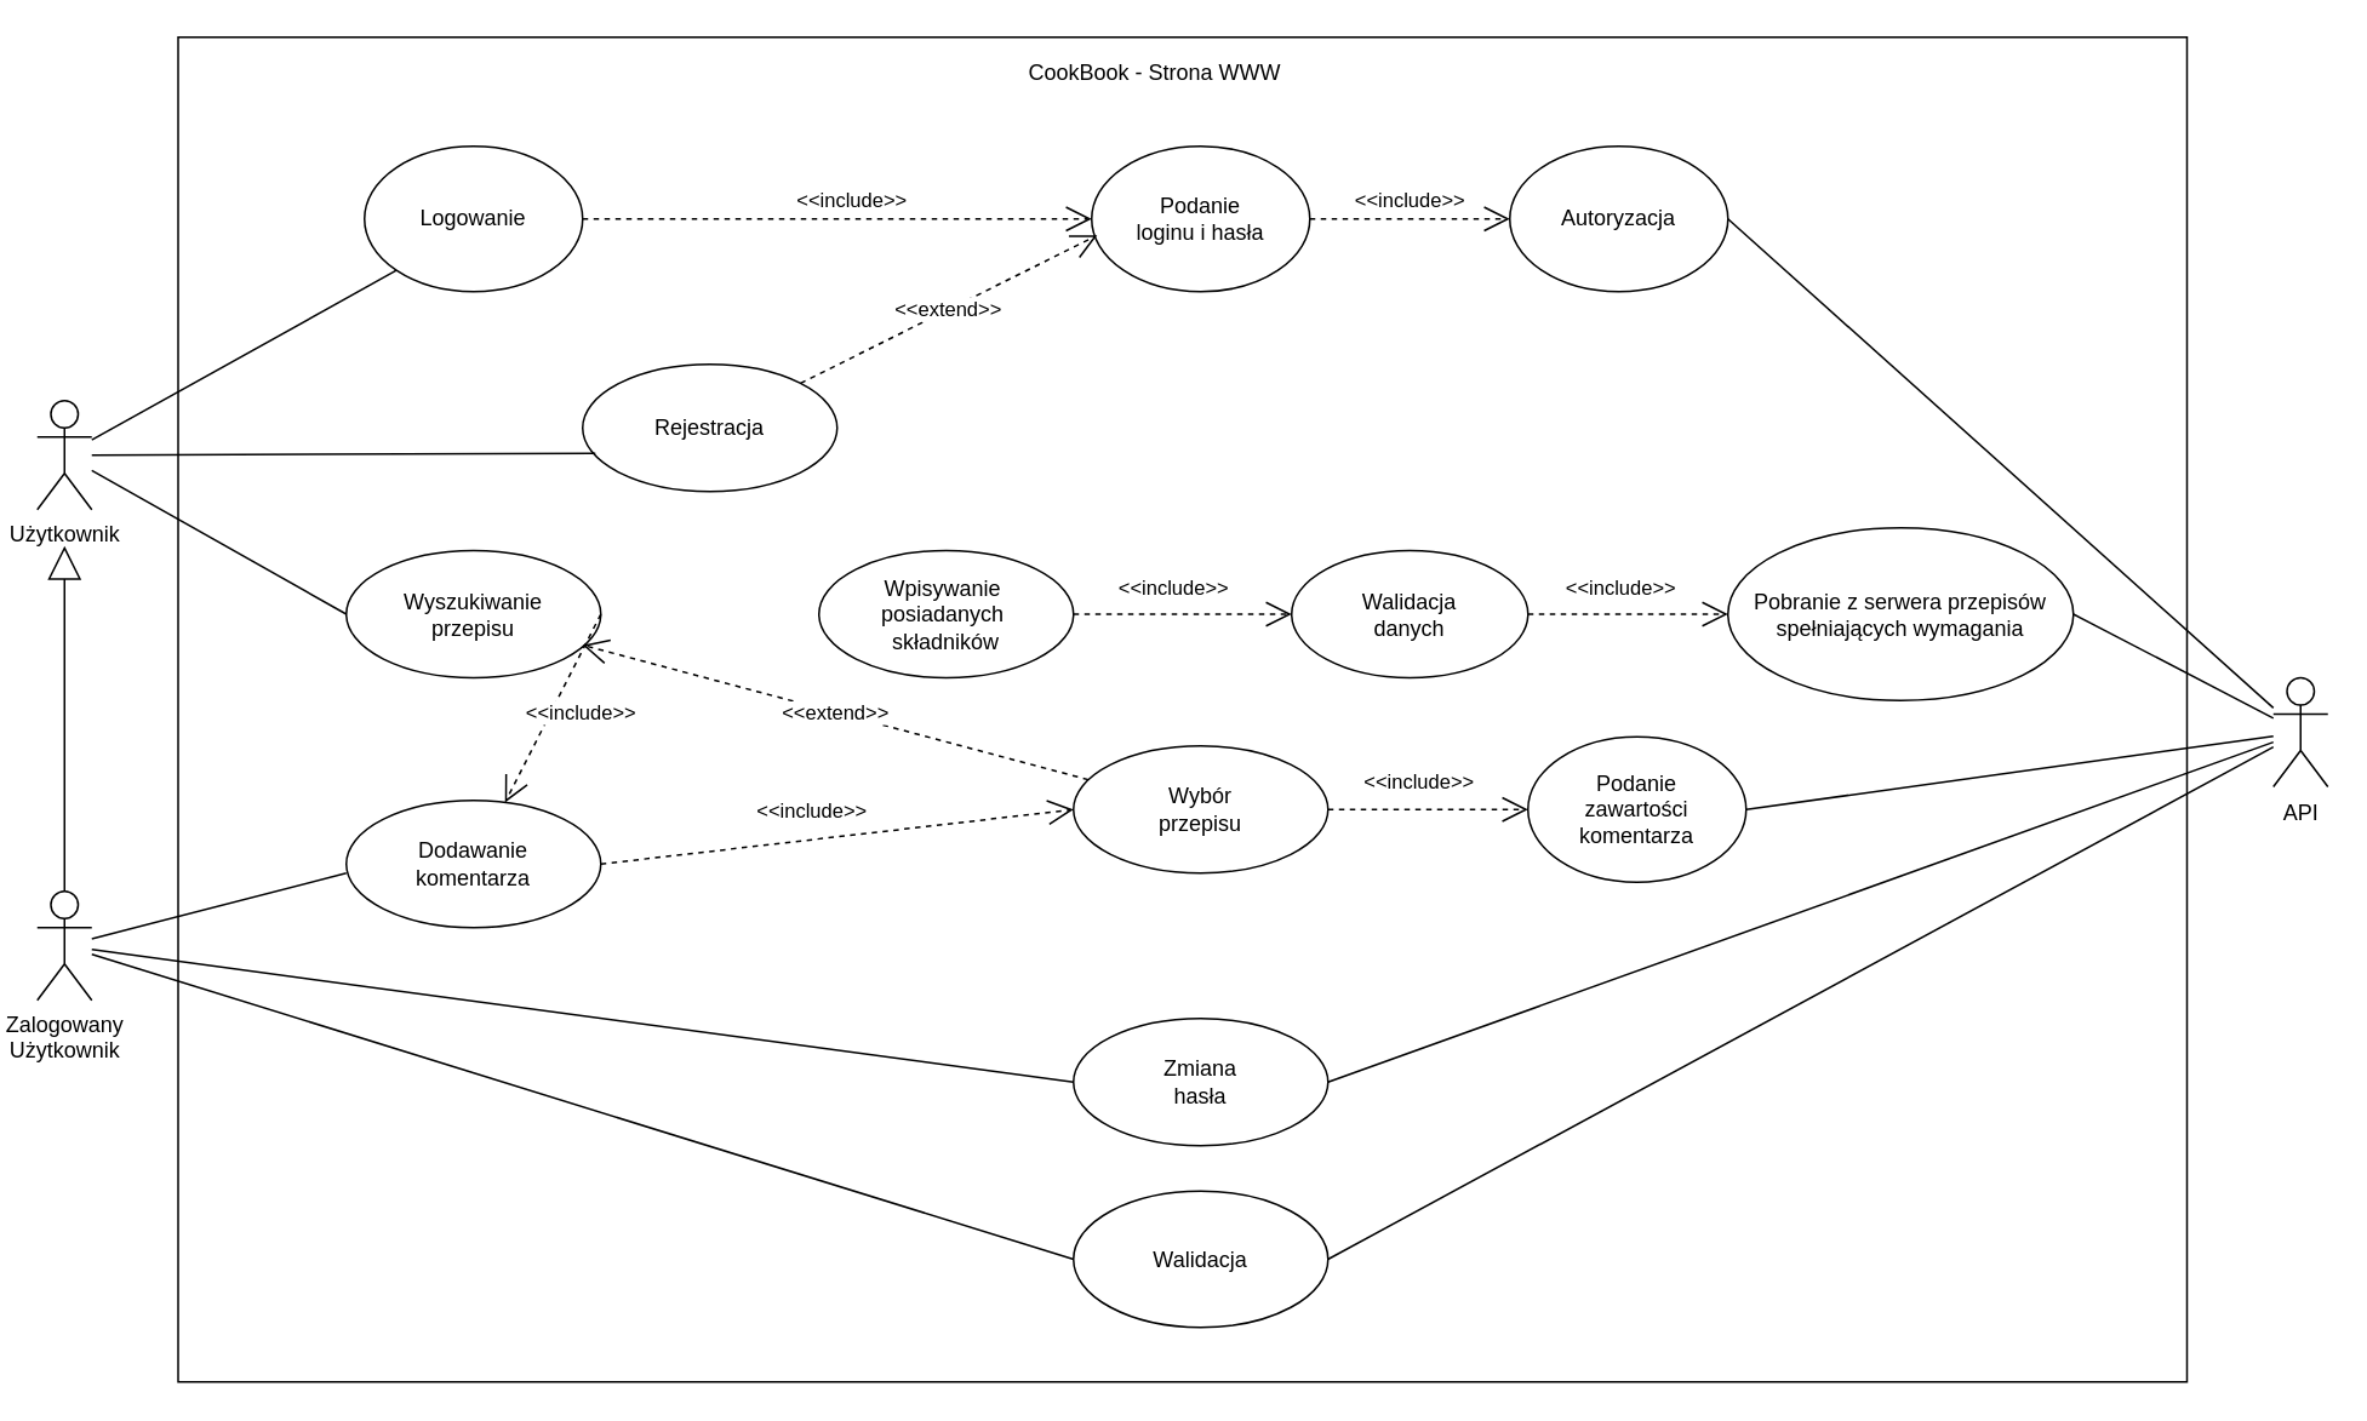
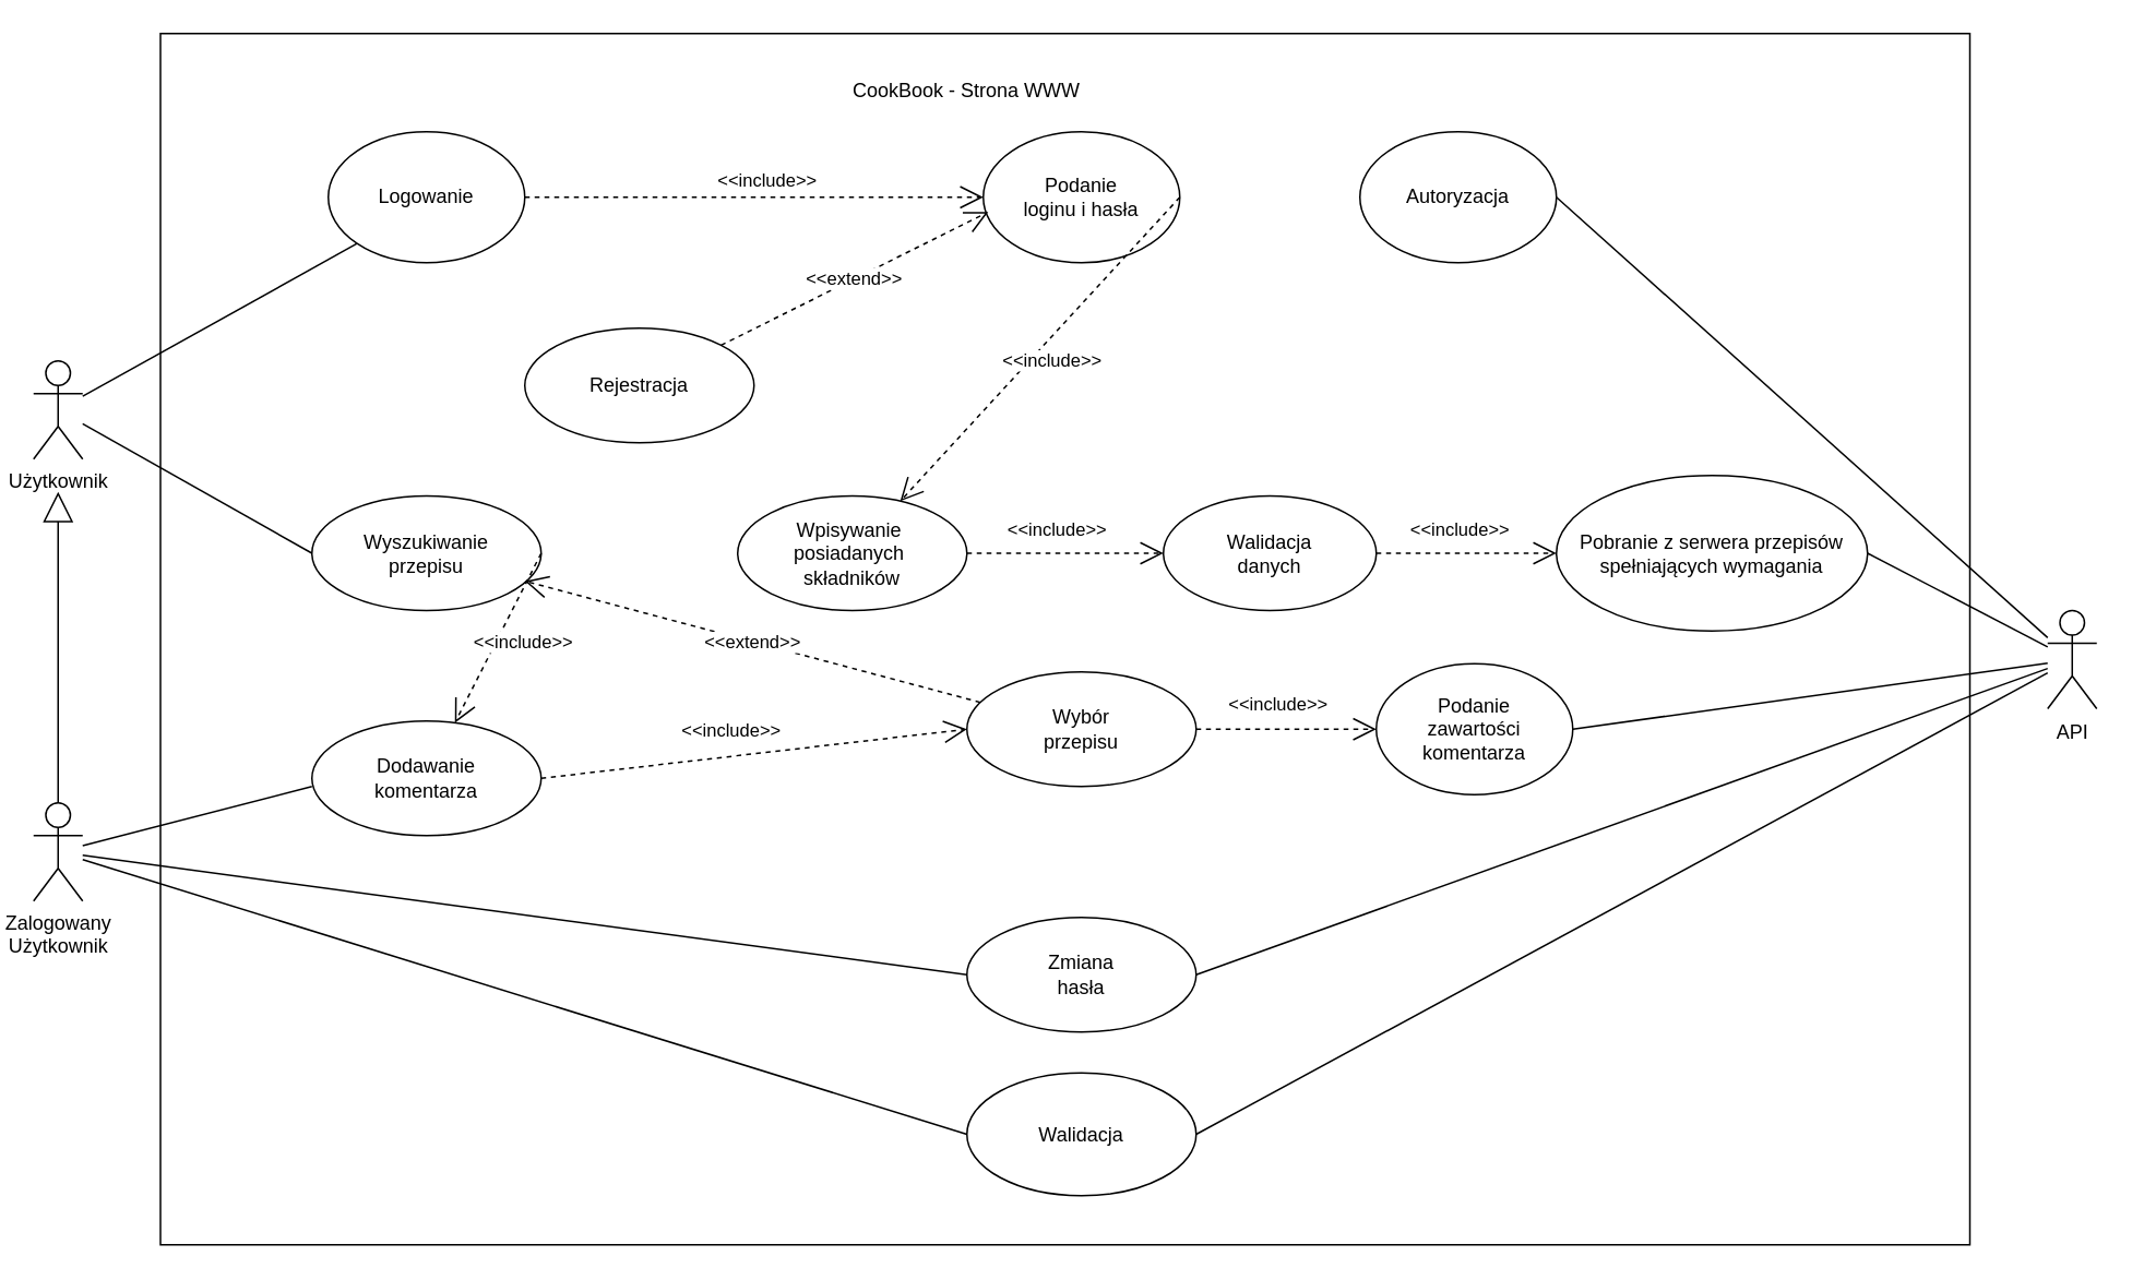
  <mxCell id="0" />
  <mxCell id="1" parent="0" />
  <mxCell id="2" value="" style="rounded=0;whiteSpace=wrap;html=1;" vertex="1" parent="1"><mxGeometry x="97.5" y="20" width="1105" height="740" as="geometry" /></mxCell>
  <mxCell id="3" value="Użytkownik" style="shape=umlActor;verticalLabelPosition=bottom;labelBackgroundColor=#ffffff;verticalAlign=top;html=1;" vertex="1" parent="1"><mxGeometry x="20" y="220" width="30" height="60" as="geometry" /></mxCell>
  <mxCell id="4" value="Zalogowany&lt;br&gt;Użytkownik" style="shape=umlActor;verticalLabelPosition=bottom;labelBackgroundColor=#ffffff;verticalAlign=top;html=1;" vertex="1" parent="1"><mxGeometry x="20" y="490" width="30" height="60" as="geometry" /></mxCell>
  <mxCell id="5" value="Wyszukiwanie &lt;br&gt;przepisu" style="ellipse;whiteSpace=wrap;html=1;" vertex="1" parent="1"><mxGeometry x="190" y="302.5" width="140" height="70" as="geometry" /></mxCell>
  <mxCell id="6" value="Wpisywanie&amp;nbsp;&lt;br&gt;posiadanych&amp;nbsp;&lt;br&gt;składników" style="ellipse;whiteSpace=wrap;html=1;" vertex="1" parent="1"><mxGeometry x="450" y="302.5" width="140" height="70" as="geometry" /></mxCell>
  <mxCell id="7" value="&amp;lt;&amp;lt;include&amp;gt;&amp;gt;" style="endArrow=open;endSize=12;dashed=1;html=1;exitX=1;exitY=0.5;exitDx=0;exitDy=0;" edge="1" parent="1" source="5" target="25"><mxGeometry x="-0.091" y="15" width="160" relative="1" as="geometry"><mxPoint x="320" y="432.5" as="sourcePoint" /><mxPoint x="480" y="432.5" as="targetPoint" /><mxPoint as="offset" /></mxGeometry></mxCell>
  <mxCell id="8" value="Walidacja&lt;br&gt;danych" style="ellipse;whiteSpace=wrap;html=1;" vertex="1" parent="1"><mxGeometry x="710" y="302.5" width="130" height="70" as="geometry" /></mxCell>
  <mxCell id="9" value="&amp;lt;&amp;lt;include&amp;gt;&amp;gt;" style="endArrow=open;endSize=12;dashed=1;html=1;exitX=1;exitY=0.5;exitDx=0;exitDy=0;" edge="1" parent="1" source="6" target="8"><mxGeometry x="-0.091" y="15" width="160" relative="1" as="geometry"><mxPoint x="490" y="327.5" as="sourcePoint" /><mxPoint x="550" y="452.5" as="targetPoint" /><mxPoint as="offset" /></mxGeometry></mxCell>
  <mxCell id="10" value="Pobranie z serwera przepisów&lt;br&gt;spełniających wymagania" style="ellipse;whiteSpace=wrap;html=1;" vertex="1" parent="1"><mxGeometry x="950" y="290" width="190" height="95" as="geometry" /></mxCell>
  <mxCell id="11" value="&amp;lt;&amp;lt;include&amp;gt;&amp;gt;" style="endArrow=open;endSize=12;dashed=1;html=1;exitX=1;exitY=0.5;exitDx=0;exitDy=0;" edge="1" parent="1" source="8" target="10"><mxGeometry x="-0.077" y="15" width="160" relative="1" as="geometry"><mxPoint x="427.62" y="497.5" as="sourcePoint" /><mxPoint x="540" y="467.5" as="targetPoint" /><mxPoint as="offset" /></mxGeometry></mxCell>
  <mxCell id="12" value="API" style="shape=umlActor;verticalLabelPosition=bottom;labelBackgroundColor=#ffffff;verticalAlign=top;html=1;" vertex="1" parent="1"><mxGeometry x="1250" y="372.5" width="30" height="60" as="geometry" /></mxCell>
  <mxCell id="13" value="" style="endArrow=none;html=1;entryX=0;entryY=0.5;entryDx=0;entryDy=0;" edge="1" parent="1" source="3" target="5"><mxGeometry width="50" height="50" relative="1" as="geometry"><mxPoint x="340" y="470" as="sourcePoint" /><mxPoint x="390" y="420" as="targetPoint" /></mxGeometry></mxCell>
  <mxCell id="14" value="" style="endArrow=none;html=1;exitX=1;exitY=0.5;exitDx=0;exitDy=0;" edge="1" parent="1" source="10" target="12"><mxGeometry width="50" height="50" relative="1" as="geometry"><mxPoint x="580" y="650" as="sourcePoint" /><mxPoint x="720" y="410" as="targetPoint" /></mxGeometry></mxCell>
  <mxCell id="15" value="Logowanie" style="ellipse;whiteSpace=wrap;html=1;" vertex="1" parent="1"><mxGeometry x="200" y="80" width="120" height="80" as="geometry" /></mxCell>
  <mxCell id="16" value="" style="endArrow=none;html=1;entryX=0;entryY=1;entryDx=0;entryDy=0;" edge="1" parent="1" source="3" target="15"><mxGeometry width="50" height="50" relative="1" as="geometry"><mxPoint x="40" y="280" as="sourcePoint" /><mxPoint x="90" y="230" as="targetPoint" /></mxGeometry></mxCell>
  <mxCell id="17" value="Podanie&lt;br&gt;loginu i hasła" style="ellipse;whiteSpace=wrap;html=1;" vertex="1" parent="1"><mxGeometry x="600" y="80" width="120" height="80" as="geometry" /></mxCell>
  <mxCell id="18" value="" style="endArrow=block;endSize=16;endFill=0;html=1;" edge="1" parent="1"><mxGeometry width="160" relative="1" as="geometry"><mxPoint x="35" y="490" as="sourcePoint" /><mxPoint x="35" y="300" as="targetPoint" /><Array as="points" /></mxGeometry></mxCell>
  <mxCell id="19" value="&amp;lt;&amp;lt;include&amp;gt;&amp;gt;" style="endArrow=open;endSize=12;dashed=1;html=1;exitX=1;exitY=0.5;exitDx=0;exitDy=0;entryX=0;entryY=0.5;entryDx=0;entryDy=0;" edge="1" parent="1" source="15" target="17"><mxGeometry x="0.059" y="10" width="160" relative="1" as="geometry"><mxPoint x="599.997" y="199.999" as="sourcePoint" /><mxPoint x="670.54" y="285.25" as="targetPoint" /><mxPoint as="offset" /></mxGeometry></mxCell>
  <mxCell id="20" value="Autoryzacja" style="ellipse;whiteSpace=wrap;html=1;" vertex="1" parent="1"><mxGeometry x="830" y="80" width="120" height="80" as="geometry" /></mxCell>
- <mxCell id="21" value="&amp;lt;&amp;lt;include&amp;gt;&amp;gt;" style="endArrow=open;endSize=12;dashed=1;html=1;exitX=1;exitY=0.5;exitDx=0;exitDy=0;" edge="1" parent="1" source="17" target="20"><mxGeometry y="10" width="160" relative="1" as="geometry"><mxPoint x="752" y="130" as="sourcePoint" /><mxPoint x="830" y="230" as="targetPoint" /><mxPoint as="offset" /></mxGeometry></mxCell>
+ <mxCell id="21" value="&amp;lt;&amp;lt;include&amp;gt;&amp;gt;" style="endArrow=open;endSize=12;dashed=1;html=1;exitX=1;exitY=0.5;exitDx=0;exitDy=0;" edge="1" parent="1" source="17" target="6"><mxGeometry y="10" width="160" relative="1" as="geometry"><mxPoint x="752" y="130" as="sourcePoint" /><mxPoint x="830" y="230" as="targetPoint" /><mxPoint as="offset" /></mxGeometry></mxCell>
  <mxCell id="22" value="" style="endArrow=none;html=1;exitX=1;exitY=0.5;exitDx=0;exitDy=0;" edge="1" parent="1" source="20" target="12"><mxGeometry width="50" height="50" relative="1" as="geometry"><mxPoint x="700" y="637.5" as="sourcePoint" /><mxPoint x="900" y="460" as="targetPoint" /></mxGeometry></mxCell>
  <mxCell id="23" value="Walidacja" style="ellipse;whiteSpace=wrap;html=1;" vertex="1" parent="1"><mxGeometry x="590" y="655" width="140" height="75" as="geometry" /></mxCell>
  <mxCell id="24" value="" style="endArrow=none;html=1;entryX=0;entryY=0.5;entryDx=0;entryDy=0;" edge="1" parent="1" source="4" target="23"><mxGeometry width="50" height="50" relative="1" as="geometry"><mxPoint x="70" y="560" as="sourcePoint" /><mxPoint x="120" y="510" as="targetPoint" /></mxGeometry></mxCell>
  <mxCell id="25" value="Dodawanie&lt;br&gt;komentarza" style="ellipse;whiteSpace=wrap;html=1;" vertex="1" parent="1"><mxGeometry x="190" y="440" width="140" height="70" as="geometry" /></mxCell>
  <mxCell id="26" value="Wybór&lt;br&gt;przepisu" style="ellipse;whiteSpace=wrap;html=1;" vertex="1" parent="1"><mxGeometry x="590" y="410" width="140" height="70" as="geometry" /></mxCell>
  <mxCell id="27" value="&amp;lt;&amp;lt;extend&amp;gt;&amp;gt;" style="endArrow=open;endSize=12;dashed=1;html=1;entryX=0.929;entryY=0.743;entryDx=0;entryDy=0;entryPerimeter=0;" edge="1" parent="1" source="26" target="5"><mxGeometry width="160" relative="1" as="geometry"><mxPoint x="445" y="420" as="sourcePoint" /><mxPoint x="335" y="420" as="targetPoint" /></mxGeometry></mxCell>
  <mxCell id="28" value="" style="endArrow=none;html=1;" edge="1" parent="1" source="4"><mxGeometry width="50" height="50" relative="1" as="geometry"><mxPoint x="60" y="325.87" as="sourcePoint" /><mxPoint x="190" y="480" as="targetPoint" /></mxGeometry></mxCell>
  <mxCell id="29" value="&amp;lt;&amp;lt;include&amp;gt;&amp;gt;" style="endArrow=open;endSize=12;dashed=1;html=1;exitX=1;exitY=0.5;exitDx=0;exitDy=0;entryX=0;entryY=0.5;entryDx=0;entryDy=0;" edge="1" parent="1" source="25" target="26"><mxGeometry x="-0.091" y="15" width="160" relative="1" as="geometry"><mxPoint x="380" y="520" as="sourcePoint" /><mxPoint x="495" y="535" as="targetPoint" /><mxPoint as="offset" /></mxGeometry></mxCell>
  <mxCell id="30" value="Podanie&lt;br&gt;zawartości&lt;br&gt;komentarza" style="ellipse;whiteSpace=wrap;html=1;" vertex="1" parent="1"><mxGeometry x="840" y="405" width="120" height="80" as="geometry" /></mxCell>
  <mxCell id="31" value="&amp;lt;&amp;lt;include&amp;gt;&amp;gt;" style="endArrow=open;endSize=12;dashed=1;html=1;entryX=0;entryY=0.5;entryDx=0;entryDy=0;exitX=1;exitY=0.5;exitDx=0;exitDy=0;" edge="1" parent="1" source="26" target="30"><mxGeometry x="-0.091" y="15" width="160" relative="1" as="geometry"><mxPoint x="630" y="520" as="sourcePoint" /><mxPoint x="740" y="520" as="targetPoint" /><mxPoint as="offset" /></mxGeometry></mxCell>
  <mxCell id="32" value="" style="endArrow=none;html=1;exitX=1;exitY=0.5;exitDx=0;exitDy=0;" edge="1" parent="1" source="30" target="12"><mxGeometry width="50" height="50" relative="1" as="geometry"><mxPoint x="1090" y="483.08" as="sourcePoint" /><mxPoint x="1270" y="460.003" as="targetPoint" /></mxGeometry></mxCell>
  <mxCell id="33" value="" style="endArrow=none;html=1;entryX=1;entryY=0.5;entryDx=0;entryDy=0;" edge="1" parent="1" source="12" target="23"><mxGeometry width="50" height="50" relative="1" as="geometry"><mxPoint x="1080" y="710" as="sourcePoint" /><mxPoint x="700" y="960" as="targetPoint" /></mxGeometry></mxCell>
  <mxCell id="34" value="Zmiana&lt;br&gt;hasła" style="ellipse;whiteSpace=wrap;html=1;" vertex="1" parent="1"><mxGeometry x="590" y="560" width="140" height="70" as="geometry" /></mxCell>
  <mxCell id="35" value="" style="endArrow=none;html=1;entryX=0;entryY=0.5;entryDx=0;entryDy=0;" edge="1" parent="1" source="4" target="34"><mxGeometry width="50" height="50" relative="1" as="geometry"><mxPoint x="170" y="613.043" as="sourcePoint" /><mxPoint x="280" y="660" as="targetPoint" /></mxGeometry></mxCell>
  <mxCell id="36" value="Rejestracja" style="ellipse;whiteSpace=wrap;html=1;" vertex="1" parent="1"><mxGeometry x="320" y="200" width="140" height="70" as="geometry" /></mxCell>
- <mxCell id="37" value="" style="endArrow=none;html=1;entryX=0.05;entryY=0.7;entryDx=0;entryDy=0;entryPerimeter=0;" edge="1" parent="1" source="3" target="36"><mxGeometry width="50" height="50" relative="1" as="geometry"><mxPoint x="40" y="270" as="sourcePoint" /><mxPoint x="302.574" y="110.004" as="targetPoint" /></mxGeometry></mxCell>
  <mxCell id="38" value="&amp;lt;&amp;lt;extend&amp;gt;&amp;gt;" style="endArrow=open;endSize=12;dashed=1;html=1;entryX=0.025;entryY=0.613;entryDx=0;entryDy=0;entryPerimeter=0;" edge="1" parent="1" source="36" target="17"><mxGeometry width="160" relative="1" as="geometry"><mxPoint x="558.68" y="204.69" as="sourcePoint" /><mxPoint x="819.996" y="340.002" as="targetPoint" /></mxGeometry></mxCell>
  <mxCell id="39" value="" style="endArrow=none;html=1;exitX=1;exitY=0.5;exitDx=0;exitDy=0;" edge="1" parent="1" source="34" target="12"><mxGeometry width="50" height="50" relative="1" as="geometry"><mxPoint x="750" y="654.497" as="sourcePoint" /><mxPoint x="1320" y="400" as="targetPoint" /></mxGeometry></mxCell>
- <mxCell id="40" value="CookBook - Strona WWW" style="text;html=1;strokeColor=none;fillColor=none;align=center;verticalAlign=middle;whiteSpace=wrap;rounded=0;" vertex="1" parent="1"><mxGeometry x="530" y="30" width="210" height="20" as="geometry" /></mxCell>
+ <mxCell id="40" value="CookBook - Strona WWW" style="text;html=1;strokeColor=none;fillColor=none;align=center;verticalAlign=middle;whiteSpace=wrap;rounded=0;" vertex="1" parent="1"><mxGeometry x="485" y="45" width="210" height="20" as="geometry" /></mxCell>
